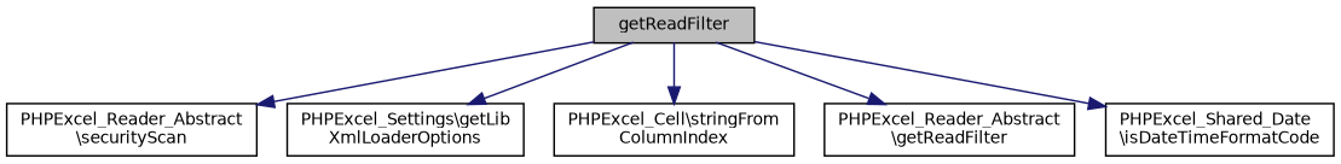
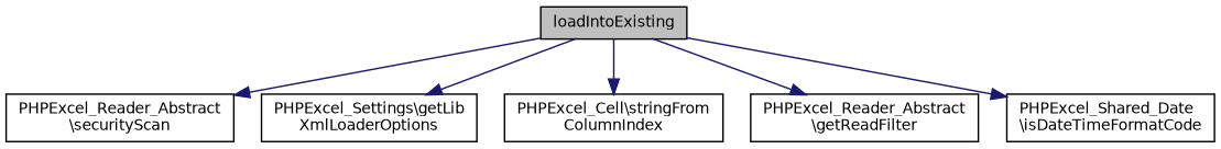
  digraph {
    rankdir=TB
    node [color=black fillcolor=white fontname=Helvetica fontsize=10 shape=record style=filled]
    edge [color=midnightblue fontname=Helvetica fontsize=10 labelfontname=Helvetica labelfontsize=10 style=solid]
-   n1 [fillcolor=grey75 fontcolor=black height=0.2 label=getReadFilter width=0.4]
+   n1 [fillcolor=grey75 fontcolor=black height=0.2 label=loadIntoExisting width=0.4]
    n2 [height=0.2 label="PHPExcel_Reader_Abstract\l\\securityScan" width=0.4]
    n3 [height=0.2 label="PHPExcel_Settings\\getLib\lXmlLoaderOptions" width=0.4]
    n4 [height=0.2 label="PHPExcel_Cell\\stringFrom\lColumnIndex" width=0.4]
    n5 [height=0.2 label="PHPExcel_Reader_Abstract\l\\getReadFilter" width=0.4]
    n6 [height=0.2 label="PHPExcel_Shared_Date\l\\isDateTimeFormatCode" width=0.4]
    n1 -> n2
    n1 -> n3
    n1 -> n4
    n1 -> n5
    n1 -> n6
  }
